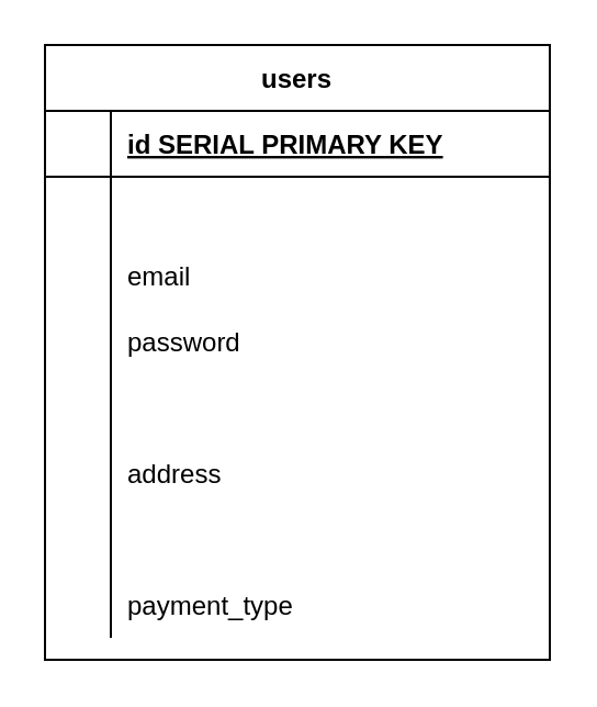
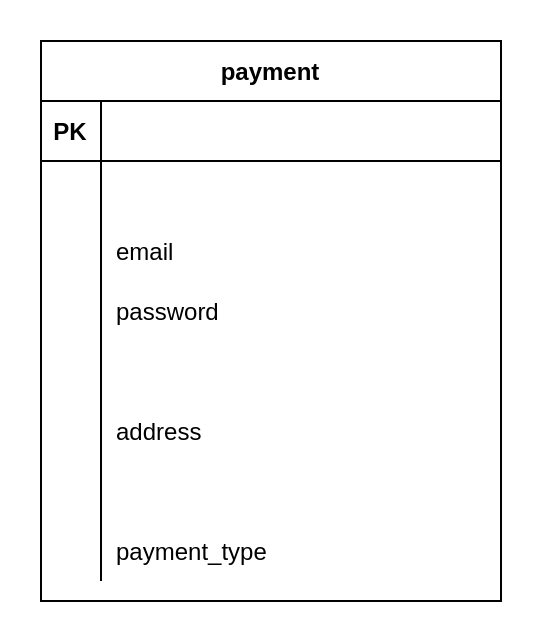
  <mxCell id="0" />
  <mxCell id="1" parent="0" />
- <mxCell id="2" value="users" style="shape=table;startSize=30;container=1;collapsible=1;childLayout=tableLayout;fixedRows=1;rowLines=0;fontStyle=1;align=center;resizeLast=1;" vertex="1" parent="1"><mxGeometry x="20" y="20" width="230" height="280" as="geometry" /></mxCell>
+ <mxCell id="2" value="payment" style="shape=table;startSize=30;container=1;collapsible=1;childLayout=tableLayout;fixedRows=1;rowLines=0;fontStyle=1;align=center;resizeLast=1;" vertex="1" parent="1"><mxGeometry x="20" y="20" width="230" height="280" as="geometry" /></mxCell>
  <mxCell id="3" value="" style="shape=partialRectangle;collapsible=0;dropTarget=0;pointerEvents=0;fillColor=none;top=0;left=0;bottom=1;right=0;points=[[0,0.5],[1,0.5]];portConstraint=eastwest;" vertex="1" parent="2"><mxGeometry y="30" width="230" height="30" as="geometry" /></mxCell>
- <mxCell id="5" value="id SERIAL PRIMARY KEY" style="shape=partialRectangle;connectable=0;fillColor=none;top=0;left=0;bottom=0;right=0;align=left;spacingLeft=6;fontStyle=5;overflow=hidden;" vertex="1" parent="3"><mxGeometry x="30" width="200" height="30" as="geometry" /></mxCell>
+ <mxCell id="4" value="PK" style="shape=partialRectangle;connectable=0;fillColor=none;top=0;left=0;bottom=0;right=0;fontStyle=1;overflow=hidden;" vertex="1" parent="3"><mxGeometry width="30" height="30" as="geometry" /></mxCell>
  <mxCell id="6" value="" style="shape=partialRectangle;collapsible=0;dropTarget=0;pointerEvents=0;fillColor=none;top=0;left=0;bottom=0;right=0;points=[[0,0.5],[1,0.5]];portConstraint=eastwest;" vertex="1" parent="2"><mxGeometry y="60" width="230" height="30" as="geometry" /></mxCell>
  <mxCell id="7" value="" style="shape=partialRectangle;connectable=0;fillColor=none;top=0;left=0;bottom=0;right=0;editable=1;overflow=hidden;" vertex="1" parent="6"><mxGeometry width="30" height="30" as="geometry" /></mxCell>
  <mxCell id="8" value="" style="shape=partialRectangle;collapsible=0;dropTarget=0;pointerEvents=0;fillColor=none;top=0;left=0;bottom=0;right=0;points=[[0,0.5],[1,0.5]];portConstraint=eastwest;" vertex="1" parent="2"><mxGeometry y="90" width="230" height="30" as="geometry" /></mxCell>
  <mxCell id="9" value="" style="shape=partialRectangle;connectable=0;fillColor=none;top=0;left=0;bottom=0;right=0;editable=1;overflow=hidden;" vertex="1" parent="8"><mxGeometry width="30" height="30" as="geometry" /></mxCell>
  <mxCell id="10" value="email" style="shape=partialRectangle;connectable=0;fillColor=none;top=0;left=0;bottom=0;right=0;align=left;spacingLeft=6;overflow=hidden;" vertex="1" parent="8"><mxGeometry x="30" width="200" height="30" as="geometry" /></mxCell>
  <mxCell id="11" value="" style="shape=partialRectangle;collapsible=0;dropTarget=0;pointerEvents=0;fillColor=none;top=0;left=0;bottom=0;right=0;points=[[0,0.5],[1,0.5]];portConstraint=eastwest;" vertex="1" parent="2"><mxGeometry y="120" width="230" height="30" as="geometry" /></mxCell>
  <mxCell id="12" value="" style="shape=partialRectangle;connectable=0;fillColor=none;top=0;left=0;bottom=0;right=0;editable=1;overflow=hidden;" vertex="1" parent="11"><mxGeometry width="30" height="30" as="geometry" /></mxCell>
  <mxCell id="13" value="password" style="shape=partialRectangle;connectable=0;fillColor=none;top=0;left=0;bottom=0;right=0;align=left;spacingLeft=6;overflow=hidden;" vertex="1" parent="11"><mxGeometry x="30" width="200" height="30" as="geometry" /></mxCell>
  <mxCell id="14" value="" style="shape=partialRectangle;collapsible=0;dropTarget=0;pointerEvents=0;fillColor=none;top=0;left=0;bottom=0;right=0;points=[[0,0.5],[1,0.5]];portConstraint=eastwest;" vertex="1" parent="2"><mxGeometry y="150" width="230" height="30" as="geometry" /></mxCell>
  <mxCell id="15" value="" style="shape=partialRectangle;connectable=0;fillColor=none;top=0;left=0;bottom=0;right=0;editable=1;overflow=hidden;" vertex="1" parent="14"><mxGeometry width="30" height="30" as="geometry" /></mxCell>
  <mxCell id="16" value="" style="shape=partialRectangle;collapsible=0;dropTarget=0;pointerEvents=0;fillColor=none;top=0;left=0;bottom=0;right=0;points=[[0,0.5],[1,0.5]];portConstraint=eastwest;" vertex="1" parent="2"><mxGeometry y="180" width="230" height="30" as="geometry" /></mxCell>
  <mxCell id="17" value="" style="shape=partialRectangle;connectable=0;fillColor=none;top=0;left=0;bottom=0;right=0;editable=1;overflow=hidden;" vertex="1" parent="16"><mxGeometry width="30" height="30" as="geometry" /></mxCell>
  <mxCell id="18" value="address" style="shape=partialRectangle;connectable=0;fillColor=none;top=0;left=0;bottom=0;right=0;align=left;spacingLeft=6;overflow=hidden;" vertex="1" parent="16"><mxGeometry x="30" width="200" height="30" as="geometry" /></mxCell>
  <mxCell id="19" value="" style="shape=partialRectangle;collapsible=0;dropTarget=0;pointerEvents=0;fillColor=none;top=0;left=0;bottom=0;right=0;points=[[0,0.5],[1,0.5]];portConstraint=eastwest;" vertex="1" parent="2"><mxGeometry y="210" width="230" height="30" as="geometry" /></mxCell>
  <mxCell id="20" value="" style="shape=partialRectangle;connectable=0;fillColor=none;top=0;left=0;bottom=0;right=0;editable=1;overflow=hidden;" vertex="1" parent="19"><mxGeometry width="30" height="30" as="geometry" /></mxCell>
  <mxCell id="21" value="" style="shape=partialRectangle;collapsible=0;dropTarget=0;pointerEvents=0;fillColor=none;top=0;left=0;bottom=0;right=0;points=[[0,0.5],[1,0.5]];portConstraint=eastwest;" vertex="1" parent="2"><mxGeometry y="240" width="230" height="30" as="geometry" /></mxCell>
  <mxCell id="22" value="" style="shape=partialRectangle;connectable=0;fillColor=none;top=0;left=0;bottom=0;right=0;editable=1;overflow=hidden;" vertex="1" parent="21"><mxGeometry width="30" height="30" as="geometry" /></mxCell>
  <mxCell id="23" value="payment_type" style="shape=partialRectangle;connectable=0;fillColor=none;top=0;left=0;bottom=0;right=0;align=left;spacingLeft=6;overflow=hidden;" vertex="1" parent="21"><mxGeometry x="30" width="200" height="30" as="geometry" /></mxCell>
